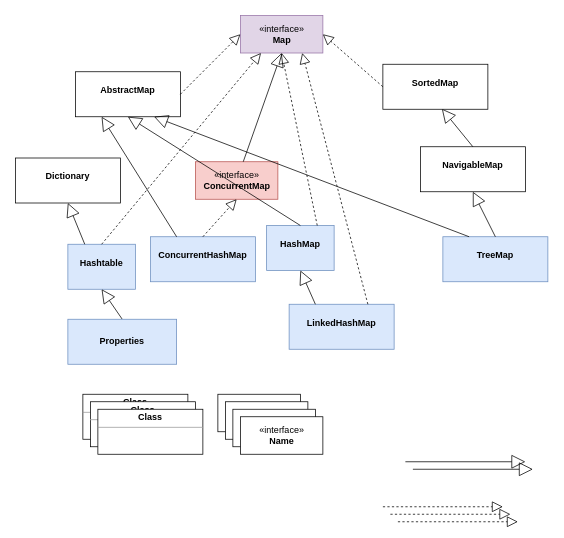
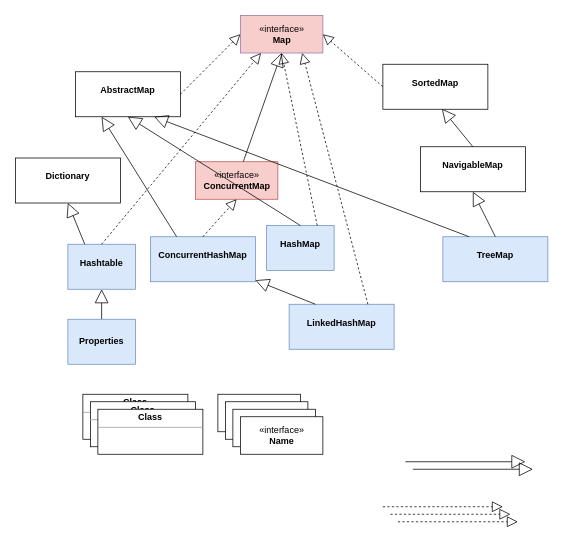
  <mxCell id="0" />
  <mxCell id="1" parent="0" />
  <mxCell id="2" value="&amp;laquo;interface&amp;raquo;&lt;br&gt;&lt;b&gt;Name&lt;/b&gt;" style="html=1;" vertex="1" parent="1"><mxGeometry x="290" y="525" width="110" height="50" as="geometry" /></mxCell>
  <mxCell id="3" value="&lt;p style=&quot;margin:0px;margin-top:4px;text-align:center;&quot;&gt;&lt;b&gt;Class&lt;/b&gt;&lt;/p&gt;&lt;hr size=&quot;1&quot;/&gt;&lt;div style=&quot;height:2px;&quot;&gt;&lt;/div&gt;" style="verticalAlign=top;align=left;overflow=fill;fontSize=12;fontFamily=Helvetica;html=1;" vertex="1" parent="1"><mxGeometry x="110" y="525" width="140" height="60" as="geometry" /></mxCell>
  <mxCell id="4" value="&amp;laquo;interface&amp;raquo;&lt;br&gt;&lt;b&gt;Name&lt;/b&gt;" style="html=1;" vertex="1" parent="1"><mxGeometry x="300" y="535" width="110" height="50" as="geometry" /></mxCell>
  <mxCell id="5" value="&amp;laquo;interface&amp;raquo;&lt;br&gt;&lt;b&gt;Name&lt;/b&gt;" style="html=1;" vertex="1" parent="1"><mxGeometry x="310" y="545" width="110" height="50" as="geometry" /></mxCell>
  <mxCell id="6" value="&amp;laquo;interface&amp;raquo;&lt;br&gt;&lt;b&gt;Name&lt;/b&gt;" style="html=1;" vertex="1" parent="1"><mxGeometry x="320" y="555" width="110" height="50" as="geometry" /></mxCell>
  <mxCell id="7" value="«interface»&lt;br&gt;&lt;b&gt;ConcurrentMap&lt;/b&gt;&lt;br&gt;" style="html=1;fillColor=#f8cecc;strokeColor=#b85450;" vertex="1" parent="1"><mxGeometry x="260" y="215" width="110" height="50" as="geometry" /></mxCell>
- <mxCell id="8" value="«interface»&lt;br&gt;&lt;b&gt;Map&lt;/b&gt;&lt;br&gt;" style="html=1;fillColor=#e1d5e7;strokeColor=#9673a6;" vertex="1" parent="1"><mxGeometry x="320" y="20" width="110" height="50" as="geometry" /></mxCell>
+ <mxCell id="8" value="«interface»&lt;br&gt;&lt;b&gt;Map&lt;/b&gt;&lt;br&gt;" style="html=1;fillColor=#f8cecc;strokeColor=#9673a6;" vertex="1" parent="1"><mxGeometry x="320" y="20" width="110" height="50" as="geometry" /></mxCell>
  <mxCell id="9" value="&lt;p style=&quot;margin: 0px ; margin-top: 4px ; text-align: center&quot;&gt;&lt;br&gt;&lt;b&gt;LinkedHashMap&lt;/b&gt;&lt;/p&gt;" style="verticalAlign=top;align=left;overflow=fill;fontSize=12;fontFamily=Helvetica;html=1;fillColor=#dae8fc;strokeColor=#6c8ebf;" vertex="1" parent="1"><mxGeometry x="385" y="405" width="140" height="60" as="geometry" /></mxCell>
  <mxCell id="10" value="&lt;p style=&quot;margin: 0px ; margin-top: 4px ; text-align: center&quot;&gt;&lt;br&gt;&lt;b&gt;TreeMap&lt;/b&gt;&lt;/p&gt;" style="verticalAlign=top;align=left;overflow=fill;fontSize=12;fontFamily=Helvetica;html=1;fillColor=#dae8fc;strokeColor=#6c8ebf;" vertex="1" parent="1"><mxGeometry x="590" y="315" width="140" height="60" as="geometry" /></mxCell>
  <mxCell id="11" value="&lt;p style=&quot;margin: 0px ; margin-top: 4px ; text-align: center&quot;&gt;&lt;br&gt;&lt;b&gt;HashMap&lt;/b&gt;&lt;/p&gt;" style="verticalAlign=top;align=left;overflow=fill;fontSize=12;fontFamily=Helvetica;html=1;fillColor=#dae8fc;strokeColor=#6c8ebf;" vertex="1" parent="1"><mxGeometry x="355" y="300" width="90" height="60" as="geometry" /></mxCell>
  <mxCell id="12" value="&lt;p style=&quot;margin: 0px ; margin-top: 4px ; text-align: center&quot;&gt;&lt;br&gt;&lt;b&gt;Hashtable&lt;/b&gt;&lt;/p&gt;" style="verticalAlign=top;align=left;overflow=fill;fontSize=12;fontFamily=Helvetica;html=1;fillColor=#dae8fc;strokeColor=#6c8ebf;" vertex="1" parent="1"><mxGeometry x="90" y="325" width="90" height="60" as="geometry" /></mxCell>
  <mxCell id="13" value="&lt;p style=&quot;margin: 0px ; margin-top: 4px ; text-align: center&quot;&gt;&lt;br&gt;&lt;b&gt;NavigableMap&lt;/b&gt;&lt;/p&gt;" style="verticalAlign=top;align=left;overflow=fill;fontSize=12;fontFamily=Helvetica;html=1;" vertex="1" parent="1"><mxGeometry x="560" y="195" width="140" height="60" as="geometry" /></mxCell>
  <mxCell id="14" value="&lt;p style=&quot;margin: 0px ; margin-top: 4px ; text-align: center&quot;&gt;&lt;br&gt;&lt;b&gt;Dictionary&lt;/b&gt;&lt;/p&gt;" style="verticalAlign=top;align=left;overflow=fill;fontSize=12;fontFamily=Helvetica;html=1;" vertex="1" parent="1"><mxGeometry x="20" y="210" width="140" height="60" as="geometry" /></mxCell>
  <mxCell id="15" value="&lt;p style=&quot;margin: 0px ; margin-top: 4px ; text-align: center&quot;&gt;&lt;br&gt;&lt;b&gt;ConcurrentHashMap&lt;/b&gt;&lt;/p&gt;" style="verticalAlign=top;align=left;overflow=fill;fontSize=12;fontFamily=Helvetica;html=1;fillColor=#dae8fc;strokeColor=#6c8ebf;" vertex="1" parent="1"><mxGeometry x="200" y="315" width="140" height="60" as="geometry" /></mxCell>
  <mxCell id="16" value="&lt;p style=&quot;margin: 0px ; margin-top: 4px ; text-align: center&quot;&gt;&lt;br&gt;&lt;b&gt;AbstractMap&lt;/b&gt;&lt;/p&gt;" style="verticalAlign=top;align=left;overflow=fill;fontSize=12;fontFamily=Helvetica;html=1;" vertex="1" parent="1"><mxGeometry x="100" y="95" width="140" height="60" as="geometry" /></mxCell>
  <mxCell id="17" value="" style="endArrow=block;dashed=1;endFill=0;endSize=12;html=1;entryX=0.5;entryY=1;entryDx=0;entryDy=0;exitX=0.75;exitY=0;exitDx=0;exitDy=0;" edge="1" parent="1" source="11" target="8"><mxGeometry width="160" relative="1" as="geometry"><mxPoint x="375" y="270" as="sourcePoint" /><mxPoint x="535" y="270" as="targetPoint" /></mxGeometry></mxCell>
  <mxCell id="18" value="" style="endArrow=block;endSize=16;endFill=0;html=1;entryX=0.5;entryY=1;entryDx=0;entryDy=0;exitX=0.25;exitY=0;exitDx=0;exitDy=0;" edge="1" parent="1" source="12" target="14"><mxGeometry width="160" relative="1" as="geometry"><mxPoint x="470" y="545" as="sourcePoint" /><mxPoint x="630" y="545" as="targetPoint" /></mxGeometry></mxCell>
  <mxCell id="19" value="" style="endArrow=block;endSize=16;endFill=0;html=1;entryX=0.5;entryY=1;entryDx=0;entryDy=0;exitX=0.5;exitY=0;exitDx=0;exitDy=0;" edge="1" parent="1" source="11" target="16"><mxGeometry width="160" relative="1" as="geometry"><mxPoint x="280" y="295" as="sourcePoint" /><mxPoint x="440" y="295" as="targetPoint" /></mxGeometry></mxCell>
- <mxCell id="20" value="" style="endArrow=block;endSize=16;endFill=0;html=1;entryX=0.5;entryY=1;entryDx=0;entryDy=0;exitX=0.25;exitY=0;exitDx=0;exitDy=0;" edge="1" parent="1" source="9" target="11"><mxGeometry width="160" relative="1" as="geometry"><mxPoint x="490" y="565" as="sourcePoint" /><mxPoint x="650" y="565" as="targetPoint" /></mxGeometry></mxCell>
+ <mxCell id="20" value="" style="endArrow=block;endSize=16;endFill=0;html=1;exitX=0.25;exitY=0;exitDx=0;exitDy=0;" edge="1" parent="1" source="9" target="15"><mxGeometry width="160" relative="1" as="geometry"><mxPoint x="490" y="565" as="sourcePoint" /><mxPoint x="650" y="565" as="targetPoint" /></mxGeometry></mxCell>
  <mxCell id="21" value="" style="endArrow=block;endSize=16;endFill=0;html=1;entryX=0.5;entryY=1;entryDx=0;entryDy=0;exitX=0.5;exitY=0;exitDx=0;exitDy=0;" edge="1" parent="1" source="10" target="13"><mxGeometry width="160" relative="1" as="geometry"><mxPoint x="500" y="575" as="sourcePoint" /><mxPoint x="660" y="575" as="targetPoint" /></mxGeometry></mxCell>
  <mxCell id="22" value="" style="endArrow=block;dashed=1;endFill=0;endSize=12;html=1;entryX=0.25;entryY=1;entryDx=0;entryDy=0;exitX=0.5;exitY=0;exitDx=0;exitDy=0;" edge="1" parent="1" source="12" target="8"><mxGeometry width="160" relative="1" as="geometry"><mxPoint x="110" y="285" as="sourcePoint" /><mxPoint x="270" y="285" as="targetPoint" /></mxGeometry></mxCell>
  <mxCell id="23" value="" style="endArrow=block;dashed=1;endFill=0;endSize=12;html=1;entryX=0.75;entryY=1;entryDx=0;entryDy=0;exitX=0.75;exitY=0;exitDx=0;exitDy=0;" edge="1" parent="1" source="9" target="8"><mxGeometry width="160" relative="1" as="geometry"><mxPoint x="490" y="615" as="sourcePoint" /><mxPoint x="650" y="655" as="targetPoint" /></mxGeometry></mxCell>
  <mxCell id="24" value="" style="endArrow=block;dashed=1;endFill=0;endSize=12;html=1;exitX=0.5;exitY=0;exitDx=0;exitDy=0;entryX=0.5;entryY=1;entryDx=0;entryDy=0;" edge="1" parent="1" source="15" target="7"><mxGeometry width="160" relative="1" as="geometry"><mxPoint x="140" y="354.5" as="sourcePoint" /><mxPoint x="300" y="354.5" as="targetPoint" /></mxGeometry></mxCell>
  <mxCell id="25" value="" style="endArrow=block;dashed=1;endFill=0;endSize=12;html=1;entryX=0;entryY=0.5;entryDx=0;entryDy=0;exitX=1;exitY=0.5;exitDx=0;exitDy=0;" edge="1" parent="1" source="16" target="8"><mxGeometry width="160" relative="1" as="geometry"><mxPoint x="150" y="270" as="sourcePoint" /><mxPoint x="310" y="270" as="targetPoint" /></mxGeometry></mxCell>
  <mxCell id="26" value="" style="endArrow=block;endSize=16;endFill=0;html=1;entryX=0.562;entryY=0.989;entryDx=0;entryDy=0;entryPerimeter=0;exitX=0.5;exitY=0;exitDx=0;exitDy=0;" edge="1" parent="1" source="13" target="32"><mxGeometry width="160" relative="1" as="geometry"><mxPoint x="410" y="182" as="sourcePoint" /><mxPoint x="570" y="182" as="targetPoint" /></mxGeometry></mxCell>
  <mxCell id="27" value="" style="endArrow=block;endSize=16;endFill=0;html=1;entryX=0.5;entryY=1;entryDx=0;entryDy=0;" edge="1" parent="1" source="7" target="8"><mxGeometry width="160" relative="1" as="geometry"><mxPoint x="360" y="215" as="sourcePoint" /><mxPoint x="400" y="-67" as="targetPoint" /></mxGeometry></mxCell>
  <mxCell id="28" value="" style="endArrow=block;endSize=16;endFill=0;html=1;entryX=0.5;entryY=1;entryDx=0;entryDy=0;exitX=0.5;exitY=0;exitDx=0;exitDy=0;" edge="1" parent="1" source="40" target="12"><mxGeometry width="160" relative="1" as="geometry"><mxPoint x="530" y="605" as="sourcePoint" /><mxPoint x="690" y="605" as="targetPoint" /></mxGeometry></mxCell>
  <mxCell id="29" value="" style="endArrow=block;endSize=16;endFill=0;html=1;entryX=0.75;entryY=1;entryDx=0;entryDy=0;exitX=0.25;exitY=0;exitDx=0;exitDy=0;" edge="1" parent="1" source="10" target="16"><mxGeometry width="160" relative="1" as="geometry"><mxPoint x="540" y="615" as="sourcePoint" /><mxPoint x="700" y="615" as="targetPoint" /></mxGeometry></mxCell>
  <mxCell id="30" value="&lt;p style=&quot;margin:0px;margin-top:4px;text-align:center;&quot;&gt;&lt;b&gt;Class&lt;/b&gt;&lt;/p&gt;&lt;hr size=&quot;1&quot;/&gt;&lt;div style=&quot;height:2px;&quot;&gt;&lt;/div&gt;" style="verticalAlign=top;align=left;overflow=fill;fontSize=12;fontFamily=Helvetica;html=1;" vertex="1" parent="1"><mxGeometry x="120" y="535" width="140" height="60" as="geometry" /></mxCell>
  <mxCell id="31" value="&lt;p style=&quot;margin:0px;margin-top:4px;text-align:center;&quot;&gt;&lt;b&gt;Class&lt;/b&gt;&lt;/p&gt;&lt;hr size=&quot;1&quot;/&gt;&lt;div style=&quot;height:2px;&quot;&gt;&lt;/div&gt;" style="verticalAlign=top;align=left;overflow=fill;fontSize=12;fontFamily=Helvetica;html=1;" vertex="1" parent="1"><mxGeometry x="130" y="545" width="140" height="60" as="geometry" /></mxCell>
  <mxCell id="32" value="&lt;p style=&quot;margin: 0px ; margin-top: 4px ; text-align: center&quot;&gt;&lt;br&gt;&lt;b&gt;SortedMap&lt;/b&gt;&lt;/p&gt;" style="verticalAlign=top;align=left;overflow=fill;fontSize=12;fontFamily=Helvetica;html=1;" vertex="1" parent="1"><mxGeometry x="510" y="85" width="140" height="60" as="geometry" /></mxCell>
  <mxCell id="33" value="" style="endArrow=block;dashed=1;endFill=0;endSize=12;html=1;" edge="1" parent="1"><mxGeometry width="160" relative="1" as="geometry"><mxPoint x="510" y="675" as="sourcePoint" /><mxPoint x="670" y="675" as="targetPoint" /></mxGeometry></mxCell>
  <mxCell id="34" value="" style="endArrow=block;dashed=1;endFill=0;endSize=12;html=1;" edge="1" parent="1"><mxGeometry width="160" relative="1" as="geometry"><mxPoint x="520" y="685" as="sourcePoint" /><mxPoint x="680" y="685" as="targetPoint" /></mxGeometry></mxCell>
  <mxCell id="35" value="" style="endArrow=block;dashed=1;endFill=0;endSize=12;html=1;" edge="1" parent="1"><mxGeometry width="160" relative="1" as="geometry"><mxPoint x="530" y="695" as="sourcePoint" /><mxPoint x="690" y="695" as="targetPoint" /></mxGeometry></mxCell>
  <mxCell id="36" value="" style="endArrow=block;dashed=1;endFill=0;endSize=12;html=1;exitX=0;exitY=0.5;exitDx=0;exitDy=0;entryX=1;entryY=0.5;entryDx=0;entryDy=0;" edge="1" parent="1" source="32" target="8"><mxGeometry width="160" relative="1" as="geometry"><mxPoint x="580" y="415" as="sourcePoint" /><mxPoint x="740" y="415" as="targetPoint" /></mxGeometry></mxCell>
  <mxCell id="37" value="" style="endArrow=block;endSize=16;endFill=0;html=1;" edge="1" parent="1"><mxGeometry width="160" relative="1" as="geometry"><mxPoint x="540" y="615" as="sourcePoint" /><mxPoint x="700" y="615" as="targetPoint" /></mxGeometry></mxCell>
  <mxCell id="38" value="" style="endArrow=block;endSize=16;endFill=0;html=1;" edge="1" parent="1"><mxGeometry width="160" relative="1" as="geometry"><mxPoint x="550" y="625" as="sourcePoint" /><mxPoint x="710" y="625" as="targetPoint" /></mxGeometry></mxCell>
  <mxCell id="39" value="" style="endArrow=block;endSize=16;endFill=0;html=1;exitX=0.25;exitY=0;exitDx=0;exitDy=0;entryX=0.25;entryY=1;entryDx=0;entryDy=0;" edge="1" parent="1" source="15" target="16"><mxGeometry width="160" relative="1" as="geometry"><mxPoint x="160" y="354.5" as="sourcePoint" /><mxPoint x="320" y="354.5" as="targetPoint" /></mxGeometry></mxCell>
- <mxCell id="40" value="&lt;p style=&quot;margin: 0px ; margin-top: 4px ; text-align: center&quot;&gt;&lt;b&gt;&lt;br&gt;&lt;/b&gt;&lt;/p&gt;&lt;p style=&quot;margin: 0px ; margin-top: 4px ; text-align: center&quot;&gt;&lt;b&gt;Properties&lt;/b&gt;&lt;/p&gt;" style="verticalAlign=top;align=left;overflow=fill;fontSize=12;fontFamily=Helvetica;html=1;fillColor=#dae8fc;strokeColor=#6c8ebf;" vertex="1" parent="1"><mxGeometry x="90" y="425" width="145" height="60" as="geometry" /></mxCell>
+ <mxCell id="40" value="&lt;p style=&quot;margin: 0px ; margin-top: 4px ; text-align: center&quot;&gt;&lt;b&gt;&lt;br&gt;&lt;/b&gt;&lt;/p&gt;&lt;p style=&quot;margin: 0px ; margin-top: 4px ; text-align: center&quot;&gt;&lt;b&gt;Properties&lt;/b&gt;&lt;/p&gt;" style="verticalAlign=top;align=left;overflow=fill;fontSize=12;fontFamily=Helvetica;html=1;fillColor=#dae8fc;strokeColor=#6c8ebf;" vertex="1" parent="1"><mxGeometry x="90" y="425" width="90" height="60" as="geometry" /></mxCell>
